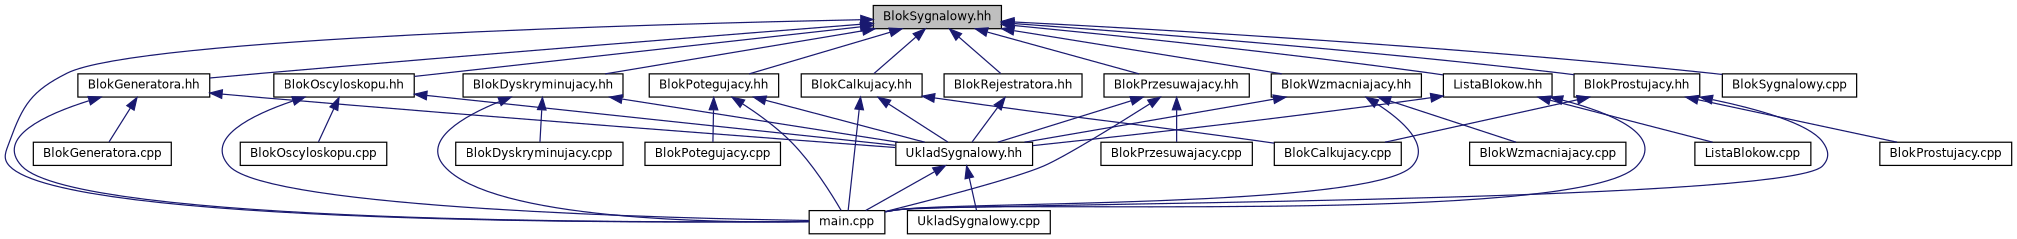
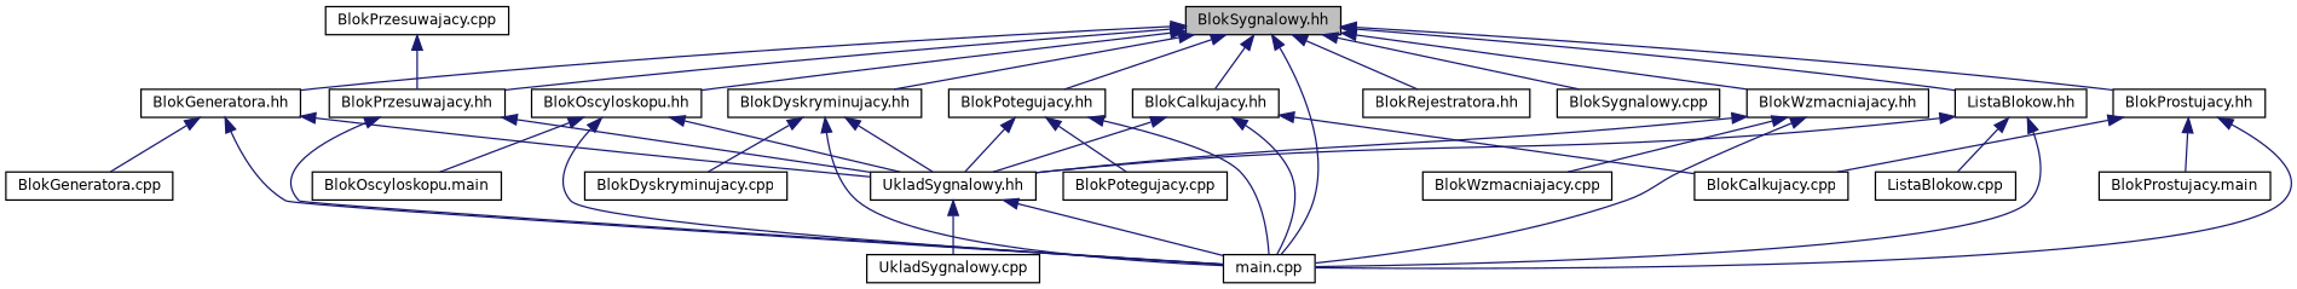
  digraph {
    node [color=black fillcolor=white fontname=Helvetica fontsize=10 shape=record style=filled]
    edge [color=midnightblue dir=back fontname=Helvetica fontsize=10 labelfontname=Helvetica labelfontsize=10 style=solid]
    n1 [fillcolor=grey75 fontcolor=black height=0.2 label="BlokSygnalowy.hh" width=0.4]
    n2 [height=0.2 label="BlokCalkujacy.hh" width=0.4]
    n3 [height=0.2 label="main.cpp" width=0.4]
    n4 [height=0.2 label="BlokDyskryminujacy.hh" width=0.4]
    n5 [height=0.2 label="BlokGeneratora.hh" width=0.4]
    n6 [height=0.2 label="BlokOscyloskopu.hh" width=0.4]
    n7 [height=0.2 label="BlokPotegujacy.hh" width=0.4]
    n8 [height=0.2 label="BlokProstujacy.hh" width=0.4]
    n9 [height=0.2 label="BlokPrzesuwajacy.hh" width=0.4]
    n10 [height=0.2 label="BlokRejestratora.hh" width=0.4]
    n11 [height=0.2 label="BlokWzmacniajacy.hh" width=0.4]
    n12 [height=0.2 label="ListaBlokow.hh" width=0.4]
    n13 [height=0.2 label="BlokSygnalowy.cpp" width=0.4]
    n14 [height=0.2 label="UkladSygnalowy.hh" width=0.4]
    n15 [height=0.2 label="BlokCalkujacy.cpp" width=0.4]
    n16 [height=0.2 label="BlokDyskryminujacy.cpp" width=0.4]
    n17 [height=0.2 label="BlokGeneratora.cpp" width=0.4]
-   n18 [height=0.2 label="BlokOscyloskopu.cpp" width=0.4]
+   n18 [height=0.2 label="BlokOscyloskopu.main" width=0.4]
    n19 [height=0.2 label="BlokPotegujacy.cpp" width=0.4]
-   n20 [height=0.2 label="BlokProstujacy.cpp" width=0.4]
+   n20 [height=0.2 label="BlokProstujacy.main" width=0.4]
    n21 [height=0.2 label="BlokPrzesuwajacy.cpp" width=0.4]
    n22 [height=0.2 label="BlokWzmacniajacy.cpp" width=0.4]
    n23 [height=0.2 label="ListaBlokow.cpp" width=0.4]
    n24 [height=0.2 label="UkladSygnalowy.cpp" width=0.4]
    n1 -> n2
    n1 -> n3
    n1 -> n4
    n1 -> n5
    n1 -> n6
    n1 -> n7
    n1 -> n8
    n1 -> n9
    n1 -> n10
    n1 -> n11
    n1 -> n12
    n1 -> n13
    n2 -> n3
    n2 -> n14
    n2 -> n15
    n4 -> n3
    n4 -> n14
    n4 -> n16
    n5 -> n3
    n5 -> n14
    n5 -> n17
    n6 -> n3
    n6 -> n14
    n6 -> n18
    n7 -> n3
    n7 -> n14
    n7 -> n19
    n8 -> n3
    n8 -> n15
    n8 -> n20
    n9 -> n3
    n9 -> n14
-   n9 -> n21
-   n10 -> n14
+   n21 -> n9
    n11 -> n3
    n11 -> n14
    n11 -> n22
    n12 -> n3
    n12 -> n14
    n12 -> n23
    n14 -> n3
    n14 -> n24
  }
